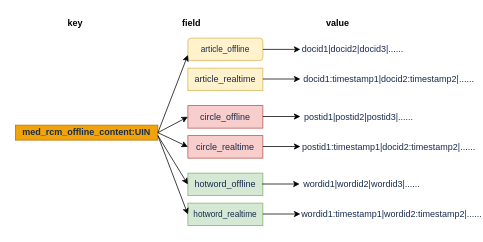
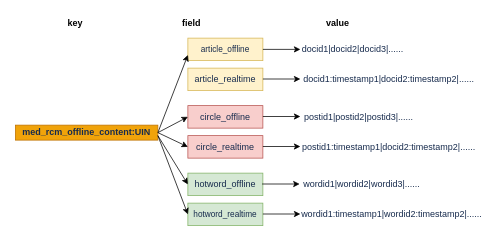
  <mxCell id="0" />
  <mxCell id="1" parent="0" />
  <mxCell id="2" value="&lt;strong style=&quot;margin: 0px ; color: rgb(23 , 43 , 77) ; text-align: left&quot;&gt;&lt;span style=&quot;margin: 0px&quot;&gt;&lt;font style=&quot;font-size: 12px&quot;&gt;med_rcm_offline_content:UIN&lt;/font&gt;&lt;/span&gt;&lt;/strong&gt;" style="rounded=0;whiteSpace=wrap;html=1;fillColor=#f0a30a;strokeColor=#BD7000;fontColor=#ffffff;" vertex="1" parent="1"><mxGeometry x="20" y="166" width="190" height="20" as="geometry" /></mxCell>
- <mxCell id="3" value="&lt;span style=&quot;margin: 0px ; color: rgb(23 , 43 , 77) ; text-align: left&quot;&gt;&lt;font style=&quot;font-size: 11px&quot;&gt;article_offline&lt;/font&gt;&lt;/span&gt;" style="whiteSpace=wrap;html=1;strokeColor=#d6b656;fillColor=#fff2cc;rounded=1;" vertex="1" parent="1"><mxGeometry x="250" y="50" width="100" height="30" as="geometry" /></mxCell>
+ <mxCell id="3" value="&lt;span style=&quot;margin: 0px ; color: rgb(23 , 43 , 77) ; text-align: left&quot;&gt;&lt;font style=&quot;font-size: 11px&quot;&gt;article_offline&lt;/font&gt;&lt;/span&gt;" style="rounded=0;whiteSpace=wrap;html=1;strokeColor=#d6b656;fillColor=#fff2cc;" vertex="1" parent="1"><mxGeometry x="250" y="50" width="100" height="30" as="geometry" /></mxCell>
  <mxCell id="4" value="&lt;span style=&quot;margin: 0px ; color: rgb(23 , 43 , 77) ; text-align: left&quot;&gt;&lt;font style=&quot;font-size: 12px&quot;&gt;article_realtime&lt;/font&gt;&lt;/span&gt;" style="rounded=0;whiteSpace=wrap;html=1;fillColor=#fff2cc;strokeColor=#d6b656;" vertex="1" parent="1"><mxGeometry x="250" y="90" width="100" height="30" as="geometry" /></mxCell>
  <mxCell id="5" value="&lt;span style=&quot;margin: 0px ; color: rgb(23 , 43 , 77) ; text-align: left&quot;&gt;&lt;font style=&quot;font-size: 12px&quot;&gt;circle_offline&lt;/font&gt;&lt;/span&gt;" style="rounded=0;whiteSpace=wrap;html=1;fillColor=#f8cecc;strokeColor=#b85450;" vertex="1" parent="1"><mxGeometry x="250" y="140" width="100" height="30" as="geometry" /></mxCell>
  <mxCell id="6" value="&lt;span style=&quot;margin: 0px ; color: rgb(23 , 43 , 77) ; text-align: left&quot;&gt;&lt;font style=&quot;font-size: 12px&quot;&gt;&lt;span style=&quot;margin: 0px&quot;&gt;circle&lt;/span&gt;_realtime&lt;/font&gt;&lt;/span&gt;" style="rounded=0;whiteSpace=wrap;html=1;fillColor=#f8cecc;strokeColor=#b85450;" vertex="1" parent="1"><mxGeometry x="250" y="180" width="100" height="30" as="geometry" /></mxCell>
  <mxCell id="7" value="&lt;span style=&quot;margin: 0px ; color: rgb(23 , 43 , 77) ; text-align: left&quot;&gt;&lt;font style=&quot;font-size: 12px&quot;&gt;hotword_offline&lt;/font&gt;&lt;/span&gt;" style="rounded=0;whiteSpace=wrap;html=1;fillColor=#d5e8d4;strokeColor=#82b366;" vertex="1" parent="1"><mxGeometry x="250" y="230" width="100" height="30" as="geometry" /></mxCell>
  <mxCell id="8" value="&lt;span style=&quot;margin: 0px ; color: rgb(23 , 43 , 77) ; text-align: left&quot;&gt;&lt;font style=&quot;font-size: 11px&quot;&gt;hotword_realtime&lt;/font&gt;&lt;/span&gt;" style="rounded=0;whiteSpace=wrap;html=1;fontSize=11;fillColor=#d5e8d4;strokeColor=#82b366;" vertex="1" parent="1"><mxGeometry x="250" y="270" width="100" height="30" as="geometry" /></mxCell>
  <mxCell id="9" value="" style="endArrow=classic;html=1;entryX=0;entryY=0.75;entryDx=0;entryDy=0;exitX=1;exitY=0.5;exitDx=0;exitDy=0;" edge="1" parent="1" source="2" target="3"><mxGeometry width="50" height="50" relative="1" as="geometry"><mxPoint x="210" y="170" as="sourcePoint" /><mxPoint x="260" y="130" as="targetPoint" /></mxGeometry></mxCell>
  <mxCell id="10" value="" style="endArrow=classic;html=1;entryX=0;entryY=0.5;entryDx=0;entryDy=0;" edge="1" parent="1" target="5"><mxGeometry width="50" height="50" relative="1" as="geometry"><mxPoint x="210" y="176" as="sourcePoint" /><mxPoint x="310" y="220" as="targetPoint" /></mxGeometry></mxCell>
  <mxCell id="11" value="" style="endArrow=classic;html=1;entryX=0;entryY=0.5;entryDx=0;entryDy=0;" edge="1" parent="1" target="6"><mxGeometry width="50" height="50" relative="1" as="geometry"><mxPoint x="210" y="176" as="sourcePoint" /><mxPoint x="300" y="186" as="targetPoint" /></mxGeometry></mxCell>
  <mxCell id="12" value="" style="endArrow=classic;html=1;entryX=0;entryY=0.5;entryDx=0;entryDy=0;" edge="1" parent="1" target="7"><mxGeometry width="50" height="50" relative="1" as="geometry"><mxPoint x="210" y="180" as="sourcePoint" /><mxPoint x="310" y="220" as="targetPoint" /></mxGeometry></mxCell>
  <mxCell id="13" value="" style="endArrow=classic;html=1;entryX=0;entryY=0.5;entryDx=0;entryDy=0;" edge="1" parent="1" target="8"><mxGeometry width="50" height="50" relative="1" as="geometry"><mxPoint x="210" y="180" as="sourcePoint" /><mxPoint x="170" y="320" as="targetPoint" /></mxGeometry></mxCell>
  <mxCell id="14" value="&lt;span style=&quot;color: rgb(23 , 43 , 77) ; text-align: left ; background-color: rgb(255 , 255 , 255)&quot;&gt;docid1|docid2|docid3|......&lt;/span&gt;" style="text;html=1;align=center;verticalAlign=middle;whiteSpace=wrap;rounded=0;" vertex="1" parent="1"><mxGeometry x="450" y="55" width="40" height="20" as="geometry" /></mxCell>
  <mxCell id="15" value="&lt;span style=&quot;color: rgb(23 , 43 , 77) ; text-align: left ; background-color: rgb(255 , 255 , 255)&quot;&gt;docid1:timestamp1|docid2:timestamp2|......&lt;/span&gt;" style="text;html=1;align=center;verticalAlign=middle;whiteSpace=wrap;rounded=0;" vertex="1" parent="1"><mxGeometry x="498" y="95" width="40" height="20" as="geometry" /></mxCell>
  <mxCell id="16" value="&lt;span style=&quot;color: rgb(23 , 43 , 77) ; text-align: left ; background-color: rgb(255 , 255 , 255)&quot;&gt;postid1|postid2|postid3|......&lt;/span&gt;" style="text;html=1;strokeColor=none;fillColor=none;align=center;verticalAlign=middle;whiteSpace=wrap;rounded=0;" vertex="1" parent="1"><mxGeometry x="458" y="145" width="40" height="20" as="geometry" /></mxCell>
  <mxCell id="17" value="&lt;span style=&quot;color: rgb(23 , 43 , 77) ; text-align: left ; background-color: rgb(255 , 255 , 255)&quot;&gt;postid1:timestamp1|docid2:timestamp2|......&lt;/span&gt;" style="text;html=1;strokeColor=none;fillColor=none;align=center;verticalAlign=middle;whiteSpace=wrap;rounded=0;" vertex="1" parent="1"><mxGeometry x="498" y="185" width="40" height="20" as="geometry" /></mxCell>
  <mxCell id="18" value="&lt;span style=&quot;color: rgb(23 , 43 , 77) ; text-align: left ; background-color: rgb(255 , 255 , 255)&quot;&gt;wordid1|wordid2|wordid3|......&lt;/span&gt;" style="text;html=1;strokeColor=none;fillColor=none;align=center;verticalAlign=middle;whiteSpace=wrap;rounded=0;" vertex="1" parent="1"><mxGeometry x="462" y="235" width="40" height="20" as="geometry" /></mxCell>
  <mxCell id="19" value="&lt;span style=&quot;color: rgb(23 , 43 , 77) ; text-align: left ; background-color: rgb(255 , 255 , 255)&quot;&gt;wordid1:timestamp1|wordid2:timestamp2|......&lt;/span&gt;" style="text;html=1;strokeColor=none;fillColor=none;align=center;verticalAlign=middle;whiteSpace=wrap;rounded=0;" vertex="1" parent="1"><mxGeometry x="502" y="275" width="40" height="20" as="geometry" /></mxCell>
  <mxCell id="20" value="" style="endArrow=classic;html=1;exitX=1;exitY=0.5;exitDx=0;exitDy=0;fillColor=#fff2cc;" edge="1" parent="1" source="3"><mxGeometry width="50" height="50" relative="1" as="geometry"><mxPoint x="390" y="230" as="sourcePoint" /><mxPoint x="400" y="65" as="targetPoint" /></mxGeometry></mxCell>
  <mxCell id="21" value="" style="endArrow=classic;html=1;exitX=1;exitY=0.5;exitDx=0;exitDy=0;fillColor=#fff2cc;" edge="1" parent="1"><mxGeometry width="50" height="50" relative="1" as="geometry"><mxPoint x="350" y="104.5" as="sourcePoint" /><mxPoint x="400" y="104.5" as="targetPoint" /><Array as="points"><mxPoint x="350" y="105" /></Array></mxGeometry></mxCell>
  <mxCell id="22" value="" style="endArrow=classic;html=1;exitX=1;exitY=0.5;exitDx=0;exitDy=0;" edge="1" parent="1"><mxGeometry width="50" height="50" relative="1" as="geometry"><mxPoint x="350" y="154.5" as="sourcePoint" /><mxPoint x="400" y="154.5" as="targetPoint" /></mxGeometry></mxCell>
  <mxCell id="23" value="" style="endArrow=classic;html=1;exitX=1;exitY=0.5;exitDx=0;exitDy=0;" edge="1" parent="1"><mxGeometry width="50" height="50" relative="1" as="geometry"><mxPoint x="350" y="194.5" as="sourcePoint" /><mxPoint x="400" y="194.5" as="targetPoint" /></mxGeometry></mxCell>
  <mxCell id="24" value="" style="endArrow=classic;html=1;exitX=1;exitY=0.5;exitDx=0;exitDy=0;" edge="1" parent="1"><mxGeometry width="50" height="50" relative="1" as="geometry"><mxPoint x="349" y="244.5" as="sourcePoint" /><mxPoint x="399" y="244.5" as="targetPoint" /></mxGeometry></mxCell>
  <mxCell id="25" value="" style="endArrow=classic;html=1;exitX=1;exitY=0.5;exitDx=0;exitDy=0;" edge="1" parent="1"><mxGeometry width="50" height="50" relative="1" as="geometry"><mxPoint x="350" y="284.5" as="sourcePoint" /><mxPoint x="400" y="284.5" as="targetPoint" /></mxGeometry></mxCell>
  <mxCell id="26" value="&lt;b&gt;key&lt;/b&gt;" style="text;html=1;strokeColor=none;fillColor=none;align=center;verticalAlign=middle;whiteSpace=wrap;rounded=0;" vertex="1" parent="1"><mxGeometry x="80" y="20" width="40" height="20" as="geometry" /></mxCell>
  <mxCell id="27" value="&lt;b&gt;field&lt;/b&gt;" style="text;html=1;strokeColor=none;fillColor=none;align=center;verticalAlign=middle;whiteSpace=wrap;rounded=0;" vertex="1" parent="1"><mxGeometry x="235" y="20" width="40" height="20" as="geometry" /></mxCell>
  <mxCell id="28" value="&lt;b&gt;value&lt;/b&gt;" style="text;html=1;strokeColor=none;fillColor=none;align=center;verticalAlign=middle;whiteSpace=wrap;rounded=0;" vertex="1" parent="1"><mxGeometry x="430" y="20" width="40" height="20" as="geometry" /></mxCell>
